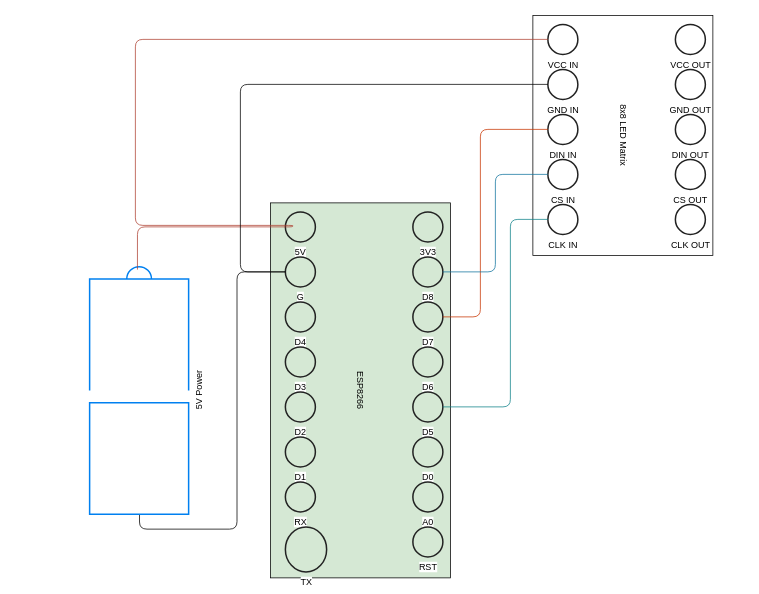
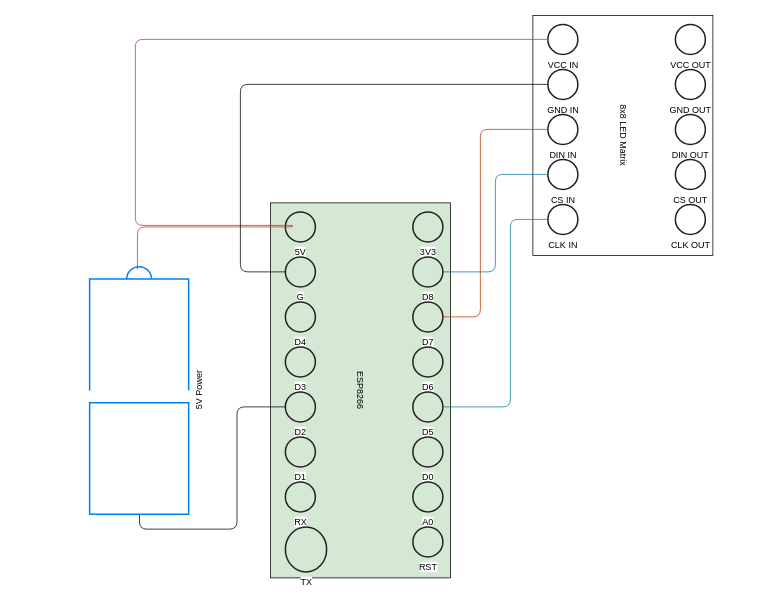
  <mxCell id="0" />
  <mxCell id="1" parent="0" />
  <mxCell id="2" value="" style="group" vertex="1" connectable="0" parent="1"><mxGeometry x="360" y="270" width="240" height="500" as="geometry" /></mxCell>
  <mxCell id="3" value="ESP8266" style="rounded=0;whiteSpace=wrap;html=1;rotation=90;fillColor=#d5e8d4;" vertex="1" parent="2"><mxGeometry x="-130" y="130" width="500" height="240" as="geometry" /></mxCell>
  <mxCell id="4" value="3V3" style="html=1;verticalLabelPosition=bottom;labelBackgroundColor=#ffffff;verticalAlign=top;shadow=0;dashed=0;strokeWidth=2;shape=mxgraph.ios7.misc.circle;strokeColor=#222222;fillColor=none;" vertex="1" parent="2"><mxGeometry x="190" y="12" width="40" height="40" as="geometry" /></mxCell>
  <mxCell id="5" value="&lt;div&gt;D8&lt;/div&gt;" style="html=1;verticalLabelPosition=bottom;labelBackgroundColor=#ffffff;verticalAlign=top;shadow=0;dashed=0;strokeWidth=2;shape=mxgraph.ios7.misc.circle;strokeColor=#222222;fillColor=none;" vertex="1" parent="2"><mxGeometry x="190" y="72" width="40" height="40" as="geometry" /></mxCell>
  <mxCell id="6" value="D7" style="html=1;verticalLabelPosition=bottom;labelBackgroundColor=#ffffff;verticalAlign=top;shadow=0;dashed=0;strokeWidth=2;shape=mxgraph.ios7.misc.circle;strokeColor=#222222;fillColor=none;" vertex="1" parent="2"><mxGeometry x="190" y="132" width="40" height="40" as="geometry" /></mxCell>
  <mxCell id="7" value="D6" style="html=1;verticalLabelPosition=bottom;labelBackgroundColor=#ffffff;verticalAlign=top;shadow=0;dashed=0;strokeWidth=2;shape=mxgraph.ios7.misc.circle;strokeColor=#222222;fillColor=none;" vertex="1" parent="2"><mxGeometry x="190" y="192" width="40" height="40" as="geometry" /></mxCell>
  <mxCell id="8" value="D5" style="html=1;verticalLabelPosition=bottom;labelBackgroundColor=#ffffff;verticalAlign=top;shadow=0;dashed=0;strokeWidth=2;shape=mxgraph.ios7.misc.circle;strokeColor=#222222;fillColor=none;" vertex="1" parent="2"><mxGeometry x="190" y="252" width="40" height="40" as="geometry" /></mxCell>
  <mxCell id="9" value="D0" style="html=1;verticalLabelPosition=bottom;labelBackgroundColor=#ffffff;verticalAlign=top;shadow=0;dashed=0;strokeWidth=2;shape=mxgraph.ios7.misc.circle;strokeColor=#222222;fillColor=none;" vertex="1" parent="2"><mxGeometry x="190" y="312" width="40" height="40" as="geometry" /></mxCell>
  <mxCell id="10" value="A0" style="html=1;verticalLabelPosition=bottom;labelBackgroundColor=#ffffff;verticalAlign=top;shadow=0;dashed=0;strokeWidth=2;shape=mxgraph.ios7.misc.circle;strokeColor=#222222;fillColor=none;" vertex="1" parent="2"><mxGeometry x="190" y="372" width="40" height="40" as="geometry" /></mxCell>
  <mxCell id="11" value="RST" style="html=1;verticalLabelPosition=bottom;labelBackgroundColor=#ffffff;verticalAlign=top;shadow=0;dashed=0;strokeWidth=2;shape=mxgraph.ios7.misc.circle;strokeColor=#222222;fillColor=none;" vertex="1" parent="2"><mxGeometry x="190" y="432" width="40" height="40" as="geometry" /></mxCell>
  <mxCell id="12" value="5V" style="html=1;verticalLabelPosition=bottom;labelBackgroundColor=#ffffff;verticalAlign=top;shadow=0;dashed=0;strokeWidth=2;shape=mxgraph.ios7.misc.circle;strokeColor=#222222;fillColor=none;" vertex="1" parent="2"><mxGeometry x="20.0" y="12" width="40" height="40" as="geometry" /></mxCell>
  <mxCell id="13" value="G" style="html=1;verticalLabelPosition=bottom;labelBackgroundColor=#ffffff;verticalAlign=top;shadow=0;dashed=0;strokeWidth=2;shape=mxgraph.ios7.misc.circle;strokeColor=#222222;fillColor=none;" vertex="1" parent="2"><mxGeometry x="20.0" y="72" width="40" height="40" as="geometry" /></mxCell>
  <mxCell id="14" value="D4" style="html=1;verticalLabelPosition=bottom;labelBackgroundColor=#ffffff;verticalAlign=top;shadow=0;dashed=0;strokeWidth=2;shape=mxgraph.ios7.misc.circle;strokeColor=#222222;fillColor=none;" vertex="1" parent="2"><mxGeometry x="20.0" y="132" width="40" height="40" as="geometry" /></mxCell>
  <mxCell id="15" value="D3" style="html=1;verticalLabelPosition=bottom;labelBackgroundColor=#ffffff;verticalAlign=top;shadow=0;dashed=0;strokeWidth=2;shape=mxgraph.ios7.misc.circle;strokeColor=#222222;fillColor=none;" vertex="1" parent="2"><mxGeometry x="20.0" y="192" width="40" height="40" as="geometry" /></mxCell>
  <mxCell id="16" value="D2" style="html=1;verticalLabelPosition=bottom;labelBackgroundColor=#ffffff;verticalAlign=top;shadow=0;dashed=0;strokeWidth=2;shape=mxgraph.ios7.misc.circle;strokeColor=#222222;fillColor=none;" vertex="1" parent="2"><mxGeometry x="20.0" y="252" width="40" height="40" as="geometry" /></mxCell>
  <mxCell id="17" value="D1" style="html=1;verticalLabelPosition=bottom;labelBackgroundColor=#ffffff;verticalAlign=top;shadow=0;dashed=0;strokeWidth=2;shape=mxgraph.ios7.misc.circle;strokeColor=#222222;fillColor=none;" vertex="1" parent="2"><mxGeometry x="20.0" y="312" width="40" height="40" as="geometry" /></mxCell>
  <mxCell id="18" value="RX" style="html=1;verticalLabelPosition=bottom;labelBackgroundColor=#ffffff;verticalAlign=top;shadow=0;dashed=0;strokeWidth=2;shape=mxgraph.ios7.misc.circle;strokeColor=#222222;fillColor=none;" vertex="1" parent="2"><mxGeometry x="20.0" y="372" width="40" height="40" as="geometry" /></mxCell>
  <mxCell id="19" value="TX" style="html=1;verticalLabelPosition=bottom;labelBackgroundColor=#ffffff;verticalAlign=top;shadow=0;dashed=0;strokeWidth=2;shape=mxgraph.ios7.misc.circle;strokeColor=#222222;fillColor=none;" vertex="1" parent="2"><mxGeometry x="20.0" y="432" width="55" height="60" as="geometry" /></mxCell>
- <mxCell id="20" style="edgeStyle=orthogonalEdgeStyle;rounded=1;orthogonalLoop=1;jettySize=auto;html=1;exitX=-0.003;exitY=0.504;exitDx=0;exitDy=0;exitPerimeter=0;endArrow=none;endFill=0;curved=0;fillColor=#b1ddf0;strokeColor=#000000;" edge="1" parent="1" source="21" target="13"><mxGeometry relative="1" as="geometry" /></mxCell>
+ <mxCell id="20" style="edgeStyle=orthogonalEdgeStyle;rounded=1;orthogonalLoop=1;jettySize=auto;html=1;exitX=-0.003;exitY=0.504;exitDx=0;exitDy=0;exitPerimeter=0;endArrow=none;endFill=0;curved=0;fillColor=#b1ddf0;strokeColor=#000000;" edge="1" parent="1" source="21" target="16"><mxGeometry relative="1" as="geometry" /></mxCell>
  <mxCell id="21" value="5V Power" style="html=1;verticalLabelPosition=bottom;align=center;labelBackgroundColor=#ffffff;verticalAlign=top;strokeWidth=2;strokeColor=#0080F0;shadow=0;dashed=0;shape=mxgraph.ios7.icons.battery;rotation=-90;" vertex="1" parent="1"><mxGeometry x="20" y="454" width="330" height="132" as="geometry" /></mxCell>
  <mxCell id="22" style="edgeStyle=orthogonalEdgeStyle;rounded=1;orthogonalLoop=1;jettySize=auto;html=1;exitX=0;exitY=0.5;exitDx=0;exitDy=0;exitPerimeter=0;entryX=0.988;entryY=0.483;entryDx=0;entryDy=0;entryPerimeter=0;endArrow=none;endFill=0;fillColor=#fad9d5;strokeColor=#ae4132;curved=0;" edge="1" parent="1" source="12" target="21"><mxGeometry relative="1" as="geometry" /></mxCell>
  <mxCell id="23" value="" style="group" vertex="1" connectable="0" parent="1"><mxGeometry x="710" y="20" width="240" height="320" as="geometry" /></mxCell>
  <mxCell id="24" value="8x8 LED Matrix" style="rounded=0;whiteSpace=wrap;html=1;rotation=90;" vertex="1" parent="23"><mxGeometry x="-40" y="40" width="320" height="240" as="geometry" /></mxCell>
  <mxCell id="25" value="VCC OUT" style="html=1;verticalLabelPosition=bottom;labelBackgroundColor=#ffffff;verticalAlign=top;shadow=0;dashed=0;strokeWidth=2;shape=mxgraph.ios7.misc.circle;strokeColor=#222222;fillColor=none;" vertex="1" parent="23"><mxGeometry x="190" y="12" width="40" height="40" as="geometry" /></mxCell>
  <mxCell id="26" value="GND OUT" style="html=1;verticalLabelPosition=bottom;labelBackgroundColor=#ffffff;verticalAlign=top;shadow=0;dashed=0;strokeWidth=2;shape=mxgraph.ios7.misc.circle;strokeColor=#222222;fillColor=none;" vertex="1" parent="23"><mxGeometry x="190" y="72" width="40" height="40" as="geometry" /></mxCell>
  <mxCell id="27" value="DIN OUT" style="html=1;verticalLabelPosition=bottom;labelBackgroundColor=#ffffff;verticalAlign=top;shadow=0;dashed=0;strokeWidth=2;shape=mxgraph.ios7.misc.circle;strokeColor=#222222;fillColor=none;" vertex="1" parent="23"><mxGeometry x="190" y="132" width="40" height="40" as="geometry" /></mxCell>
  <mxCell id="28" value="CS OUT" style="html=1;verticalLabelPosition=bottom;labelBackgroundColor=#ffffff;verticalAlign=top;shadow=0;dashed=0;strokeWidth=2;shape=mxgraph.ios7.misc.circle;strokeColor=#222222;fillColor=none;" vertex="1" parent="23"><mxGeometry x="190" y="192" width="40" height="40" as="geometry" /></mxCell>
  <mxCell id="29" value="CLK OUT" style="html=1;verticalLabelPosition=bottom;labelBackgroundColor=#ffffff;verticalAlign=top;shadow=0;dashed=0;strokeWidth=2;shape=mxgraph.ios7.misc.circle;strokeColor=#222222;fillColor=none;" vertex="1" parent="23"><mxGeometry x="190" y="252" width="40" height="40" as="geometry" /></mxCell>
  <mxCell id="30" value="VCC IN" style="html=1;verticalLabelPosition=bottom;labelBackgroundColor=#ffffff;verticalAlign=top;shadow=0;dashed=0;strokeWidth=2;shape=mxgraph.ios7.misc.circle;strokeColor=#222222;fillColor=none;" vertex="1" parent="23"><mxGeometry x="20" y="12" width="40" height="40" as="geometry" /></mxCell>
  <mxCell id="31" value="GND IN" style="html=1;verticalLabelPosition=bottom;labelBackgroundColor=#ffffff;verticalAlign=top;shadow=0;dashed=0;strokeWidth=2;shape=mxgraph.ios7.misc.circle;strokeColor=#222222;fillColor=none;" vertex="1" parent="23"><mxGeometry x="20" y="72" width="40" height="40" as="geometry" /></mxCell>
  <mxCell id="32" value="DIN IN" style="html=1;verticalLabelPosition=bottom;labelBackgroundColor=#ffffff;verticalAlign=top;shadow=0;dashed=0;strokeWidth=2;shape=mxgraph.ios7.misc.circle;strokeColor=#222222;fillColor=none;" vertex="1" parent="23"><mxGeometry x="20" y="132" width="40" height="40" as="geometry" /></mxCell>
  <mxCell id="33" value="CS IN" style="html=1;verticalLabelPosition=bottom;labelBackgroundColor=#ffffff;verticalAlign=top;shadow=0;dashed=0;strokeWidth=2;shape=mxgraph.ios7.misc.circle;strokeColor=#222222;fillColor=none;" vertex="1" parent="23"><mxGeometry x="20" y="192" width="40" height="40" as="geometry" /></mxCell>
  <mxCell id="34" value="CLK IN" style="html=1;verticalLabelPosition=bottom;labelBackgroundColor=#ffffff;verticalAlign=top;shadow=0;dashed=0;strokeWidth=2;shape=mxgraph.ios7.misc.circle;strokeColor=#222222;fillColor=none;" vertex="1" parent="23"><mxGeometry x="20" y="252" width="40" height="40" as="geometry" /></mxCell>
  <mxCell id="35" style="edgeStyle=orthogonalEdgeStyle;rounded=1;orthogonalLoop=1;jettySize=auto;html=1;exitX=0;exitY=0.5;exitDx=0;exitDy=0;exitPerimeter=0;entryX=0;entryY=0.5;entryDx=0;entryDy=0;entryPerimeter=0;endArrow=none;endFill=0;fillColor=#fad9d5;strokeColor=#ae4132;curved=0;" edge="1" parent="1" source="12" target="30"><mxGeometry relative="1" as="geometry"><Array as="points"><mxPoint x="390" y="302" /><mxPoint x="390" y="300" /><mxPoint x="180" y="300" /><mxPoint x="180" y="52" /></Array></mxGeometry></mxCell>
  <mxCell id="36" style="edgeStyle=orthogonalEdgeStyle;shape=connector;curved=0;rounded=1;orthogonalLoop=1;jettySize=auto;html=1;exitX=0;exitY=0.5;exitDx=0;exitDy=0;exitPerimeter=0;entryX=0;entryY=0.5;entryDx=0;entryDy=0;entryPerimeter=0;strokeColor=#000000;align=center;verticalAlign=middle;fontFamily=Helvetica;fontSize=11;fontColor=default;labelBackgroundColor=default;endArrow=none;endFill=0;fillColor=#b1ddf0;" edge="1" parent="1" source="13" target="31"><mxGeometry relative="1" as="geometry"><Array as="points"><mxPoint x="320" y="362" /><mxPoint x="320" y="112" /></Array></mxGeometry></mxCell>
  <mxCell id="37" style="edgeStyle=orthogonalEdgeStyle;shape=connector;curved=0;rounded=1;orthogonalLoop=1;jettySize=auto;html=1;exitX=1;exitY=0.5;exitDx=0;exitDy=0;exitPerimeter=0;entryX=0;entryY=0.5;entryDx=0;entryDy=0;entryPerimeter=0;strokeColor=#C73500;align=center;verticalAlign=middle;fontFamily=Helvetica;fontSize=11;fontColor=default;labelBackgroundColor=default;endArrow=none;endFill=0;fillColor=#fa6800;flowAnimation=0;shadow=0;" edge="1" parent="1" source="6" target="32"><mxGeometry relative="1" as="geometry"><Array as="points"><mxPoint x="640" y="422" /><mxPoint x="640" y="172" /></Array></mxGeometry></mxCell>
  <mxCell id="38" style="edgeStyle=orthogonalEdgeStyle;shape=connector;curved=0;rounded=1;orthogonalLoop=1;jettySize=auto;html=1;exitX=0;exitY=0.5;exitDx=0;exitDy=0;exitPerimeter=0;entryX=1;entryY=0.5;entryDx=0;entryDy=0;entryPerimeter=0;strokeColor=#10739e;align=center;verticalAlign=middle;fontFamily=Helvetica;fontSize=11;fontColor=default;labelBackgroundColor=default;endArrow=none;endFill=0;fillColor=#b1ddf0;" edge="1" parent="1" source="33" target="5"><mxGeometry relative="1" as="geometry" /></mxCell>
  <mxCell id="39" style="edgeStyle=orthogonalEdgeStyle;shape=connector;curved=0;rounded=1;orthogonalLoop=1;jettySize=auto;html=1;exitX=1;exitY=0.5;exitDx=0;exitDy=0;exitPerimeter=0;entryX=0;entryY=0.5;entryDx=0;entryDy=0;entryPerimeter=0;strokeColor=#0e8088;align=center;verticalAlign=middle;fontFamily=Helvetica;fontSize=11;fontColor=default;labelBackgroundColor=default;endArrow=none;endFill=0;fillColor=#b0e3e6;" edge="1" parent="1" source="8" target="34"><mxGeometry relative="1" as="geometry"><Array as="points"><mxPoint x="680" y="542" /><mxPoint x="680" y="292" /></Array></mxGeometry></mxCell>
